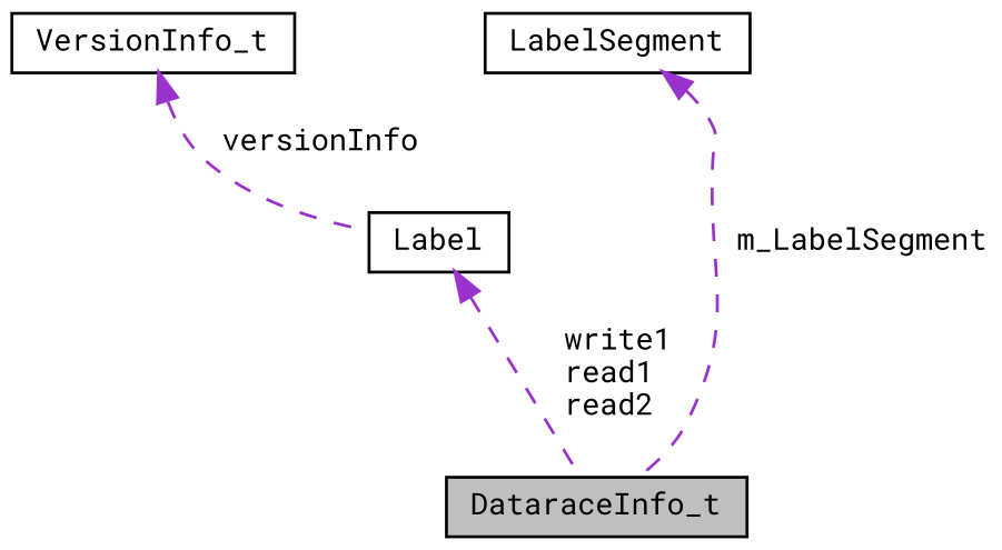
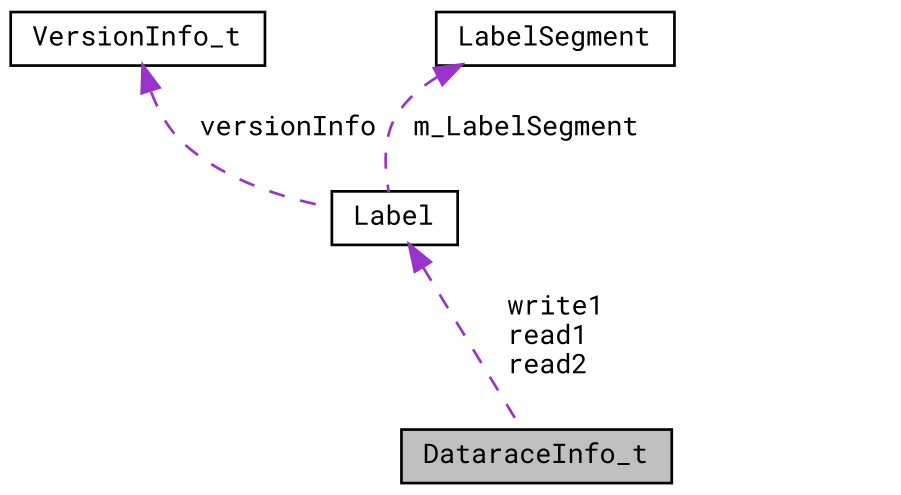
  digraph {
    fontname="Roboto Mono"
    node [color=black fillcolor=white fontname="Roboto Mono" fontsize=10 shape=record style=filled]
    edge [color=darkorchid3 dir=back fontname="Roboto Mono" fontsize=10 labelfontname=Helvetica labelfontsize=10 style=dashed]
    n1 [fillcolor=grey75 fontcolor=black height=0.2 label=DataraceInfo_t width=0.4]
    n2 [height=0.2 label=VersionInfo_t width=0.4]
    n3 [height=0.2 label=Label width=0.4]
    n4 [height=0.2 label=LabelSegment width=0.4]
    n2 -> n3 [label=" versionInfo"]
    n3 -> n1 [label=" write1\nread1\nread2"]
-   n4 -> n1 [label=" m_LabelSegment"]
+   n4 -> n3 [label=" m_LabelSegment"]
  }
